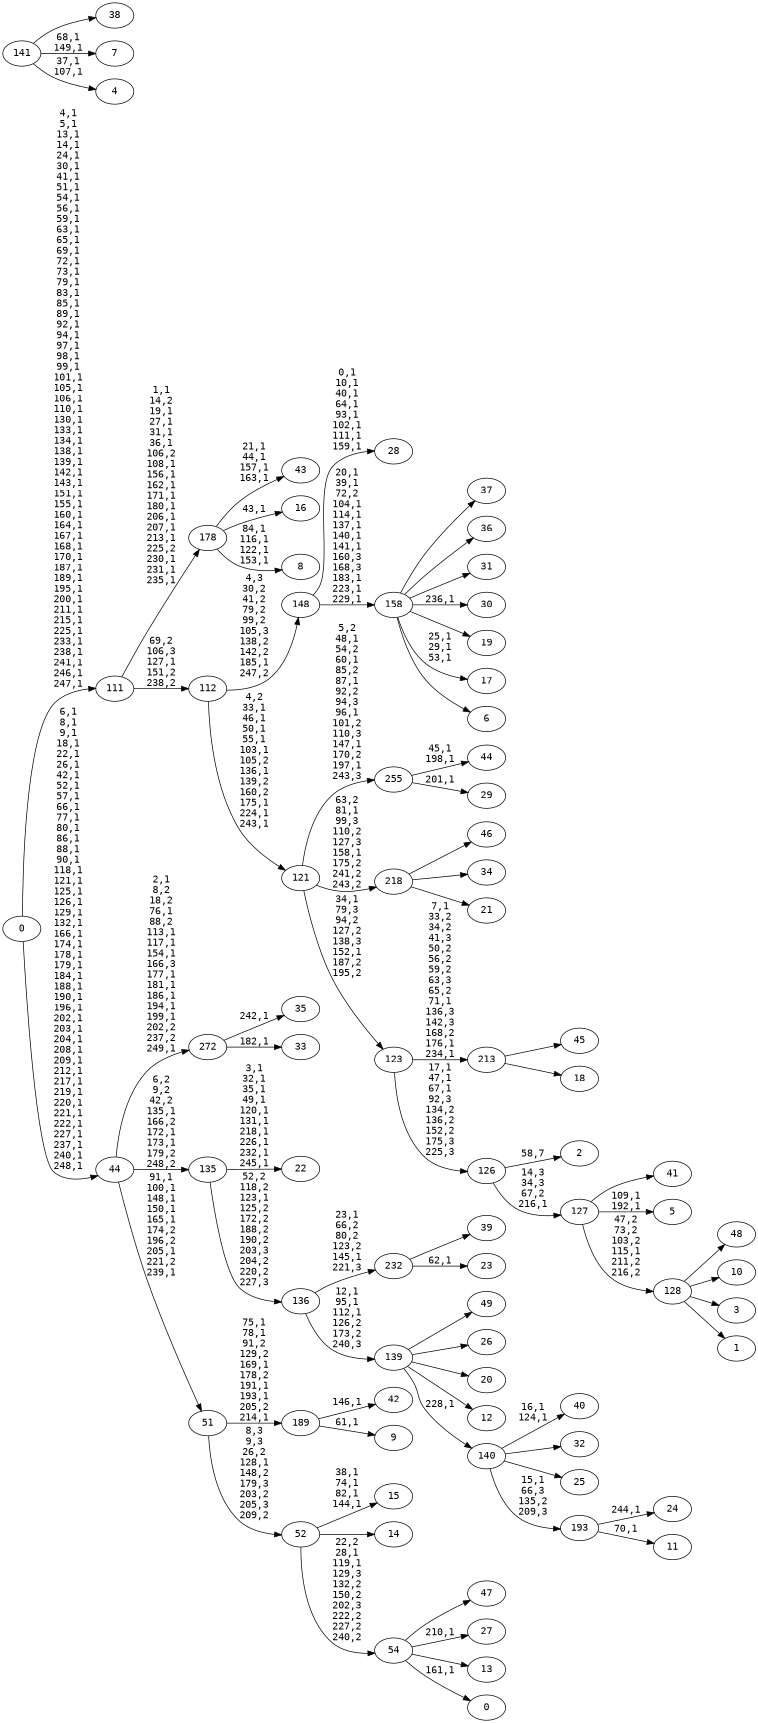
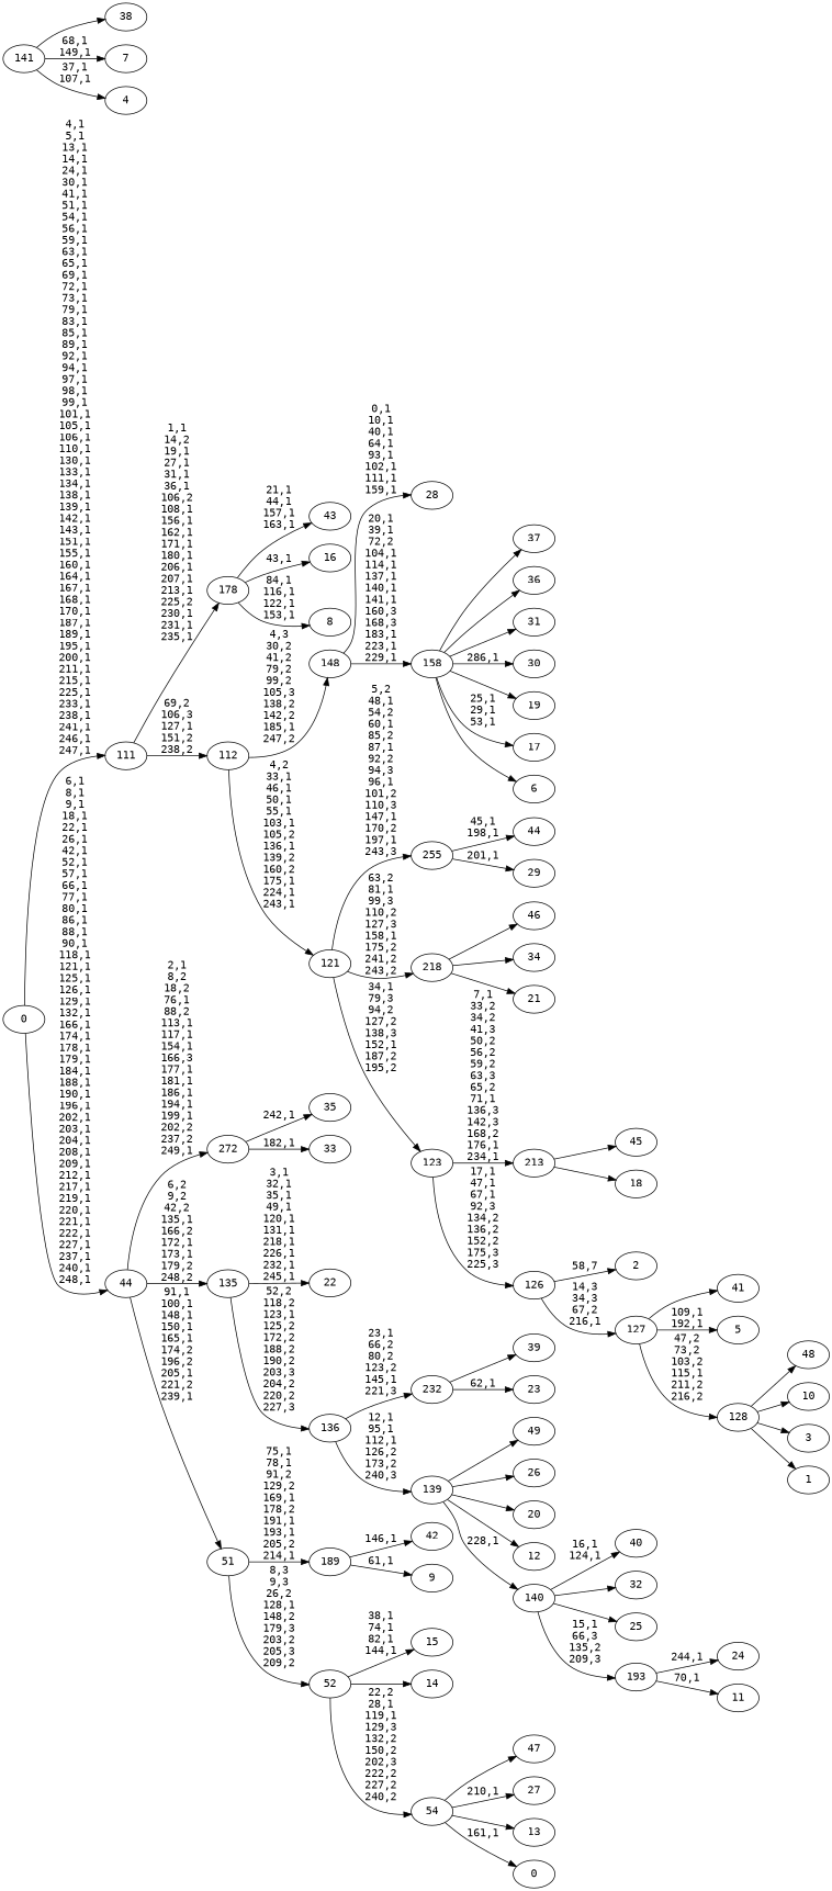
  digraph {
    fontname="DejaVu Sans Mono"
    rankdir=LR
    node [fontname="DejaVu Sans Mono"]
    edge [fontname="DejaVu Sans Mono"]
    n1 [label=49]
    n2 [label=48]
    n3 [label=47]
    n4 [label=46]
    n5 [label=45]
    n6 [label=44]
    n7 [label=43]
    n8 [label=42]
    n9 [label=41]
    n10 [label=40]
    n11 [label=39]
    n12 [label=38]
    n13 [label=37]
    n14 [label=36]
    n15 [label=35]
    n16 [label=34]
    n17 [label=33]
    272
    n19 [label=32]
    n20 [label=31]
    n21 [label=30]
    n22 [label=29]
    255
    n24 [label=28]
    n25 [label=27]
    n26 [label=26]
    n27 [label=25]
    n28 [label=24]
    n29 [label=23]
    232
    n31 [label=22]
    n32 [label=21]
    218
    n34 [label=20]
    n35 [label=19]
    n36 [label=18]
    213
    n38 [label=17]
    n39 [label=16]
    n40 [label=15]
    n41 [label=14]
    n42 [label=13]
    n43 [label=12]
    n44 [label=11]
    193
    n46 [label=10]
    n47 [label=9]
    189
    n49 [label=8]
    178
    n51 [label=7]
    n52 [label=6]
    158
    148
    n55 [label=5]
    n56 [label=4]
    141
    140
    139
    136
    135
    n62 [label=3]
    n63 [label=2]
    n64 [label=1]
    128
    127
    126
    123
    121
    112
    111
    n72 [label=0]
    54
    52
    51
    44
    0
    272 -> n15 [label="242,1"]
    272 -> n17 [label="182,1"]
    255 -> n6 [label="45,1\n198,1"]
    255 -> n22 [label="201,1"]
    232 -> n11
    232 -> n29 [label="62,1"]
    218 -> n4
    218 -> n16
    218 -> n32
    213 -> n5
    213 -> n36
    193 -> n28 [label="244,1"]
    193 -> n44 [label="70,1"]
    189 -> n8 [label="146,1"]
    189 -> n47 [label="61,1"]
    178 -> n7 [label="21,1\n44,1\n157,1\n163,1"]
    178 -> n39 [label="43,1"]
    178 -> n49 [label="84,1\n116,1\n122,1\n153,1"]
    158 -> n13
    158 -> n14
    158 -> n20
-   158 -> n21 [label="236,1"]
+   158 -> n21 [label="286,1"]
    158 -> n35
    158 -> n38 [label="25,1\n29,1\n53,1"]
    158 -> n52
    148 -> n24 [label="0,1\n10,1\n40,1\n64,1\n93,1\n102,1\n111,1\n159,1"]
    148 -> 158 [label="20,1\n39,1\n72,2\n104,1\n114,1\n137,1\n140,1\n141,1\n160,3\n168,3\n183,1\n223,1\n229,1"]
    141 -> n12
    141 -> n51 [label="68,1\n149,1"]
    141 -> n56 [label="37,1\n107,1"]
    140 -> n10 [label="16,1\n124,1"]
    140 -> n19
    140 -> n27
    140 -> 193 [label="15,1\n66,3\n135,2\n209,3"]
    139 -> n1
    139 -> n26
    139 -> n34
    139 -> n43
    139 -> 140 [label="228,1"]
    136 -> 232 [label="23,1\n66,2\n80,2\n123,2\n145,1\n221,3"]
    136 -> 139 [label="12,1\n95,1\n112,1\n126,2\n173,2\n240,3"]
    135 -> n31 [label="3,1\n32,1\n35,1\n49,1\n120,1\n131,1\n218,1\n226,1\n232,1\n245,1"]
    135 -> 136 [label="52,2\n118,2\n123,1\n125,2\n172,2\n188,2\n190,2\n203,3\n204,2\n220,2\n227,3"]
    128 -> n2
    128 -> n46
    128 -> n62
    128 -> n64
    127 -> n9
    127 -> n55 [label="109,1\n192,1"]
    127 -> 128 [label="47,2\n73,2\n103,2\n115,1\n211,2\n216,2"]
    126 -> n63 [label="58,7"]
    126 -> 127 [label="14,3\n34,3\n67,2\n216,1"]
    123 -> 213 [label="7,1\n33,2\n34,2\n41,3\n50,2\n56,2\n59,2\n63,3\n65,2\n71,1\n136,3\n142,3\n168,2\n176,1\n234,1"]
    123 -> 126 [label="17,1\n47,1\n67,1\n92,3\n134,2\n136,2\n152,2\n175,3\n225,3"]
    121 -> 255 [label="5,2\n48,1\n54,2\n60,1\n85,2\n87,1\n92,2\n94,3\n96,1\n101,2\n110,3\n147,1\n170,2\n197,1\n243,3"]
    121 -> 218 [label="63,2\n81,1\n99,3\n110,2\n127,3\n158,1\n175,2\n241,2\n243,2"]
    121 -> 123 [label="34,1\n79,3\n94,2\n127,2\n138,3\n152,1\n187,2\n195,2"]
    112 -> 148 [label="4,3\n30,2\n41,2\n79,2\n99,2\n105,3\n138,2\n142,2\n185,1\n247,2"]
    112 -> 121 [label="4,2\n33,1\n46,1\n50,1\n55,1\n103,1\n105,2\n136,1\n139,2\n160,2\n175,1\n224,1\n243,1"]
    111 -> 178 [label="1,1\n14,2\n19,1\n27,1\n31,1\n36,1\n106,2\n108,1\n156,1\n162,1\n171,1\n180,1\n206,1\n207,1\n213,1\n225,2\n230,1\n231,1\n235,1"]
    111 -> 112 [label="69,2\n106,3\n127,1\n151,2\n238,2"]
    54 -> n3
    54 -> n25 [label="210,1"]
    54 -> n42
    54 -> n72 [label="161,1"]
    52 -> n40 [label="38,1\n74,1\n82,1\n144,1"]
    52 -> n41
    52 -> 54 [label="22,2\n28,1\n119,1\n129,3\n132,2\n150,2\n202,3\n222,2\n227,2\n240,2"]
    51 -> 189 [label="75,1\n78,1\n91,2\n129,2\n169,1\n178,2\n191,1\n193,1\n205,2\n214,1"]
    51 -> 52 [label="8,3\n9,3\n26,2\n128,1\n148,2\n179,3\n203,2\n205,3\n209,2"]
    44 -> 272 [label="2,1\n8,2\n18,2\n76,1\n88,2\n113,1\n117,1\n154,1\n166,3\n177,1\n181,1\n186,1\n194,1\n199,1\n202,2\n237,2\n249,1"]
    44 -> 135 [label="6,2\n9,2\n42,2\n135,1\n166,2\n172,1\n173,1\n179,2\n248,2"]
    44 -> 51 [label="91,1\n100,1\n148,1\n150,1\n165,1\n174,2\n196,2\n205,1\n221,2\n239,1"]
    0 -> 111 [label="4,1\n5,1\n13,1\n14,1\n24,1\n30,1\n41,1\n51,1\n54,1\n56,1\n59,1\n63,1\n65,1\n69,1\n72,1\n73,1\n79,1\n83,1\n85,1\n89,1\n92,1\n94,1\n97,1\n98,1\n99,1\n101,1\n105,1\n106,1\n110,1\n130,1\n133,1\n134,1\n138,1\n139,1\n142,1\n143,1\n151,1\n155,1\n160,1\n164,1\n167,1\n168,1\n170,1\n187,1\n189,1\n195,1\n200,1\n211,1\n215,1\n225,1\n233,1\n238,1\n241,1\n246,1\n247,1"]
    0 -> 44 [label="6,1\n8,1\n9,1\n18,1\n22,1\n26,1\n42,1\n52,1\n57,1\n66,1\n77,1\n80,1\n86,1\n88,1\n90,1\n118,1\n121,1\n125,1\n126,1\n129,1\n132,1\n166,1\n174,1\n178,1\n179,1\n184,1\n188,1\n190,1\n196,1\n202,1\n203,1\n204,1\n208,1\n209,1\n212,1\n217,1\n219,1\n220,1\n221,1\n222,1\n227,1\n237,1\n240,1\n248,1"]
  }
